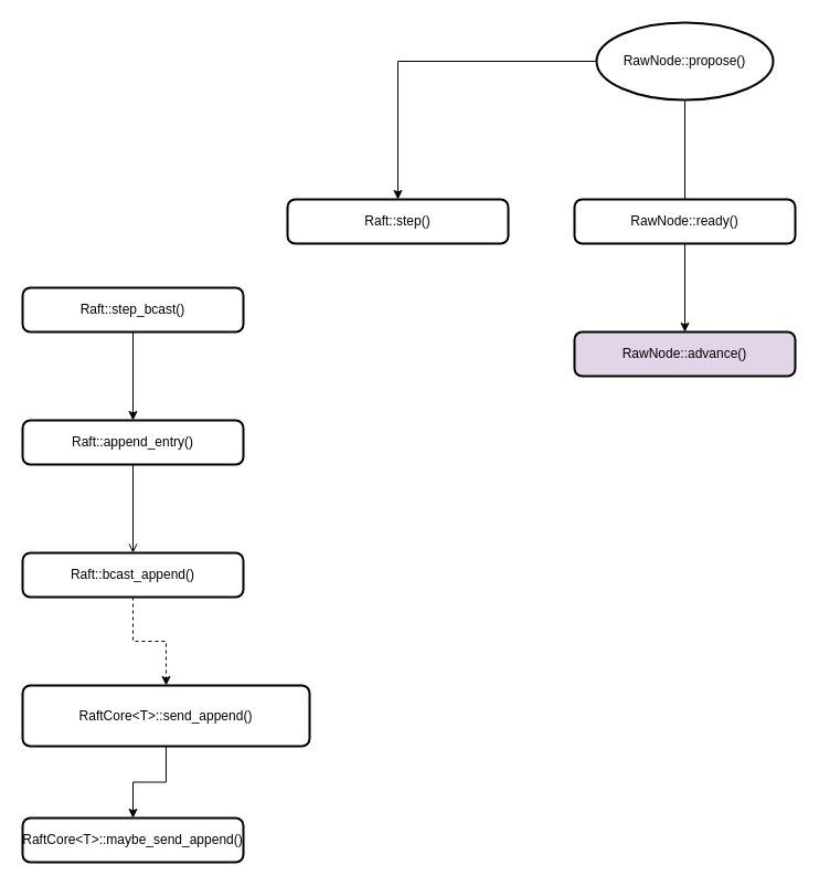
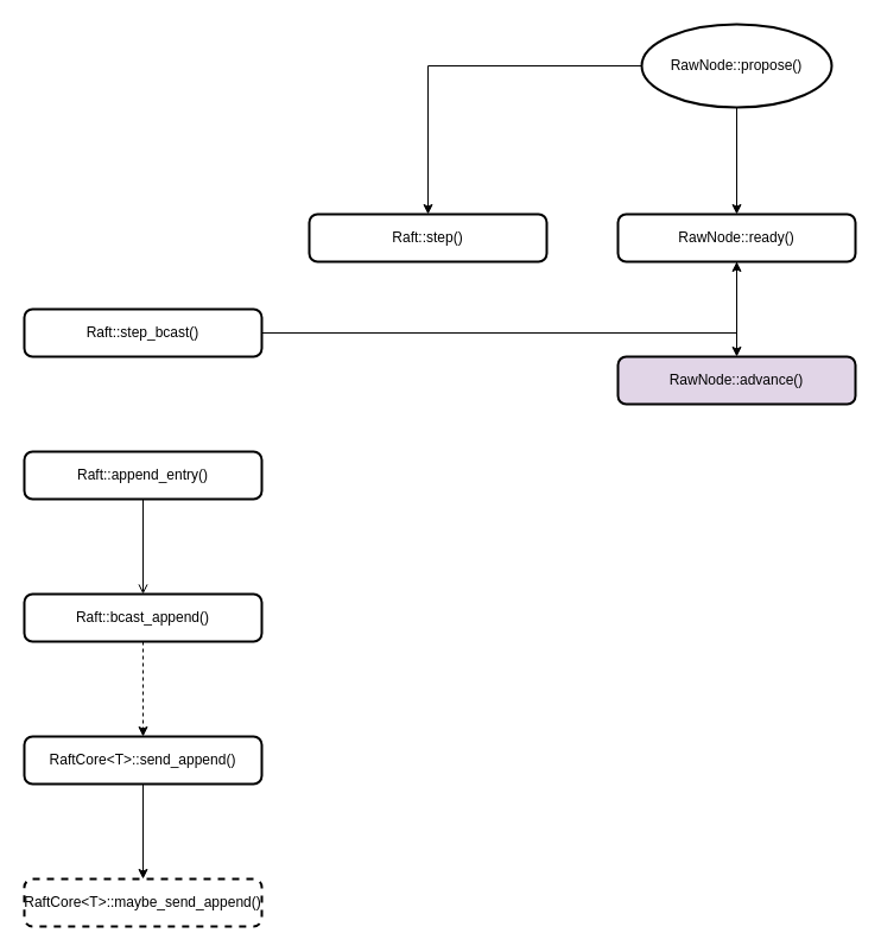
  <mxCell id="0" />
  <mxCell id="1" parent="0" />
- <mxCell id="2" style="edgeStyle=orthogonalEdgeStyle;rounded=0;orthogonalLoop=1;jettySize=auto;html=1;entryX=0.5;entryY=0;entryDx=0;entryDy=0;endArrow=none;" edge="1" parent="1" source="4" target="6"><mxGeometry relative="1" as="geometry" /></mxCell>
+ <mxCell id="2" style="edgeStyle=orthogonalEdgeStyle;rounded=0;orthogonalLoop=1;jettySize=auto;html=1;entryX=0.5;entryY=0;entryDx=0;entryDy=0;" edge="1" parent="1" source="4" target="6"><mxGeometry relative="1" as="geometry" /></mxCell>
  <mxCell id="3" style="edgeStyle=orthogonalEdgeStyle;rounded=0;orthogonalLoop=1;jettySize=auto;html=1;entryX=0.5;entryY=0;entryDx=0;entryDy=0;" edge="1" parent="1" source="4" target="8"><mxGeometry relative="1" as="geometry" /></mxCell>
  <mxCell id="4" value="RawNode::propose()" style="strokeWidth=2;html=1;shape=mxgraph.flowchart.start_1;whiteSpace=wrap;" vertex="1" parent="1"><mxGeometry x="540" y="20" width="160" height="70" as="geometry" /></mxCell>
  <mxCell id="5" value="" style="edgeStyle=orthogonalEdgeStyle;rounded=0;orthogonalLoop=1;jettySize=auto;html=1;" edge="1" parent="1" source="6" target="7"><mxGeometry relative="1" as="geometry" /></mxCell>
  <mxCell id="6" value="RawNode::ready()" style="rounded=1;whiteSpace=wrap;html=1;absoluteArcSize=1;arcSize=14;strokeWidth=2;" vertex="1" parent="1"><mxGeometry x="520" y="180" width="200" height="40" as="geometry" /></mxCell>
  <mxCell id="7" value="RawNode::advance()" style="rounded=1;whiteSpace=wrap;html=1;absoluteArcSize=1;arcSize=14;strokeWidth=2;fillColor=#e1d5e7;" vertex="1" parent="1"><mxGeometry x="520" y="300" width="200" height="40" as="geometry" /></mxCell>
  <mxCell id="8" value="Raft::step()" style="rounded=1;whiteSpace=wrap;html=1;absoluteArcSize=1;arcSize=14;strokeWidth=2;" vertex="1" parent="1"><mxGeometry x="260" y="180" width="200" height="40" as="geometry" /></mxCell>
- <mxCell id="9" style="edgeStyle=orthogonalEdgeStyle;rounded=0;orthogonalLoop=1;jettySize=auto;html=1;entryX=0.5;entryY=0;entryDx=0;entryDy=0;" edge="1" parent="1" source="10" target="12"><mxGeometry relative="1" as="geometry" /></mxCell>
+ <mxCell id="9" style="edgeStyle=orthogonalEdgeStyle;rounded=0;orthogonalLoop=1;jettySize=auto;html=1;" edge="1" parent="1" source="10" target="6"><mxGeometry relative="1" as="geometry" /></mxCell>
  <mxCell id="10" value="Raft::step_bcast()" style="rounded=1;whiteSpace=wrap;html=1;absoluteArcSize=1;arcSize=14;strokeWidth=2;" vertex="1" parent="1"><mxGeometry x="20" y="260" width="200" height="40" as="geometry" /></mxCell>
  <mxCell id="11" style="edgeStyle=orthogonalEdgeStyle;rounded=0;orthogonalLoop=1;jettySize=auto;html=1;entryX=0.5;entryY=0;entryDx=0;entryDy=0;endArrow=open;" edge="1" parent="1" source="12" target="14"><mxGeometry relative="1" as="geometry" /></mxCell>
  <mxCell id="12" value="Raft::append_entry()" style="rounded=1;whiteSpace=wrap;html=1;absoluteArcSize=1;arcSize=14;strokeWidth=2;" vertex="1" parent="1"><mxGeometry x="20" y="380" width="200" height="40" as="geometry" /></mxCell>
  <mxCell id="13" style="edgeStyle=orthogonalEdgeStyle;rounded=0;orthogonalLoop=1;jettySize=auto;html=1;dashed=1;" edge="1" parent="1" source="14" target="16"><mxGeometry relative="1" as="geometry" /></mxCell>
  <mxCell id="14" value="Raft::bcast_append()" style="rounded=1;whiteSpace=wrap;html=1;absoluteArcSize=1;arcSize=14;strokeWidth=2;" vertex="1" parent="1"><mxGeometry x="20" y="500" width="200" height="40" as="geometry" /></mxCell>
  <mxCell id="15" style="edgeStyle=orthogonalEdgeStyle;rounded=0;orthogonalLoop=1;jettySize=auto;html=1;entryX=0.5;entryY=0;entryDx=0;entryDy=0;" edge="1" parent="1" source="16" target="17"><mxGeometry relative="1" as="geometry" /></mxCell>
- <mxCell id="16" value="RaftCore&amp;lt;T&amp;gt;::send_append()" style="rounded=1;whiteSpace=wrap;html=1;absoluteArcSize=1;arcSize=14;strokeWidth=2;" vertex="1" parent="1"><mxGeometry x="20" y="620" width="260" height="55" as="geometry" /></mxCell>
- <mxCell id="17" value="RaftCore&amp;lt;T&amp;gt;::maybe_send_append()" style="rounded=1;whiteSpace=wrap;html=1;absoluteArcSize=1;arcSize=14;strokeWidth=2;" vertex="1" parent="1"><mxGeometry x="20" y="740" width="200" height="40" as="geometry" /></mxCell>
+ <mxCell id="16" value="RaftCore&amp;lt;T&amp;gt;::send_append()" style="rounded=1;whiteSpace=wrap;html=1;absoluteArcSize=1;arcSize=14;strokeWidth=2;" vertex="1" parent="1"><mxGeometry x="20" y="620" width="200" height="40" as="geometry" /></mxCell>
+ <mxCell id="17" value="RaftCore&amp;lt;T&amp;gt;::maybe_send_append()" style="rounded=1;whiteSpace=wrap;html=1;absoluteArcSize=1;arcSize=14;strokeWidth=2;dashed=1;" vertex="1" parent="1"><mxGeometry x="20" y="740" width="200" height="40" as="geometry" /></mxCell>
